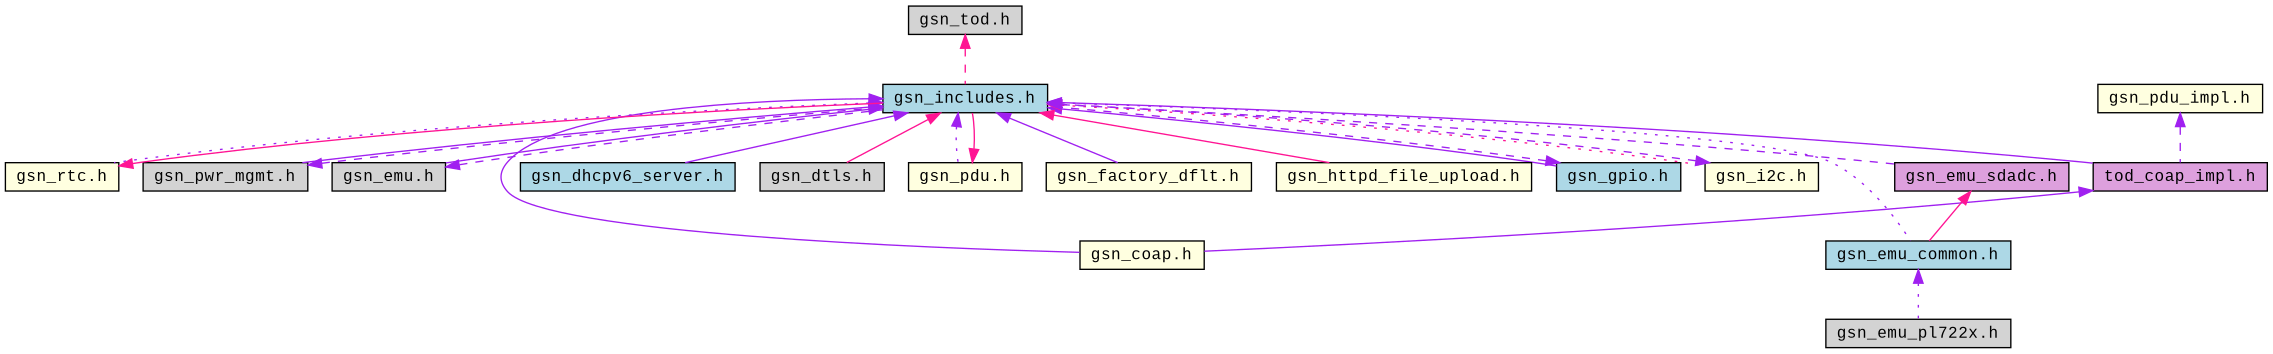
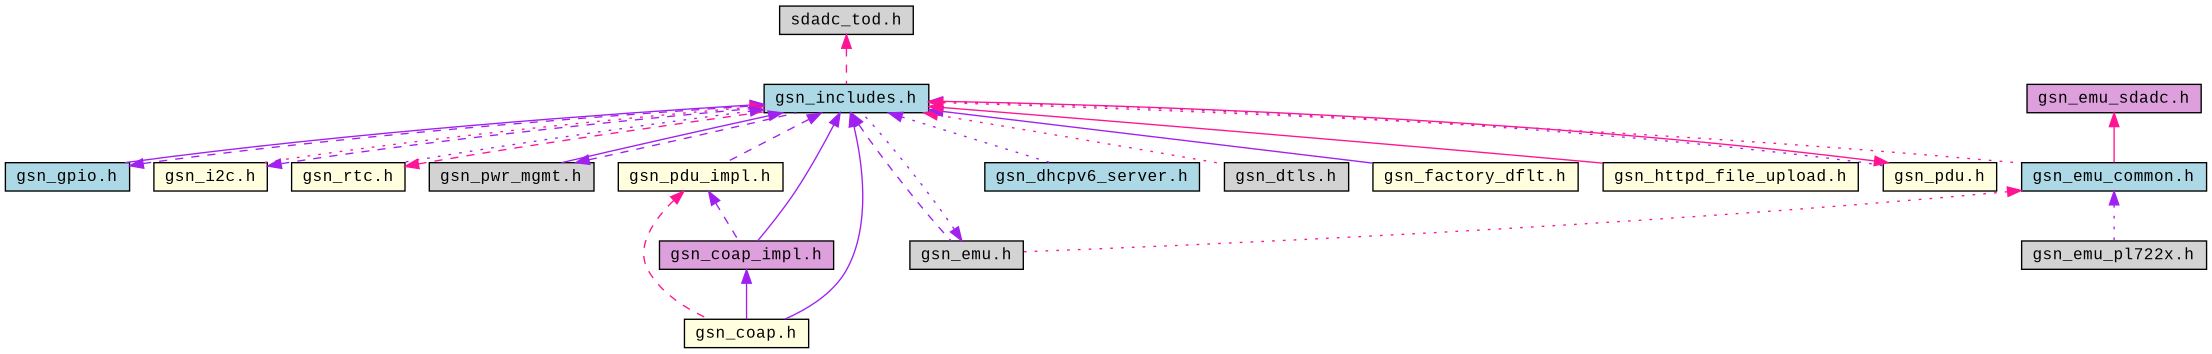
  digraph {
    fontname="Liberation Mono"
    node [color=black fillcolor=lightyellow fontname="Liberation Mono" fontsize=12 shape=record style=filled]
    edge [color=purple dir=back fontname="Liberation Mono" fontsize=12 labelfontname=FreeSans labelfontsize=12 style=solid]
-   n1 [fillcolor=lightgrey fontcolor=black height=0.2 label="gsn_tod.h" width=0.4]
+   n1 [fillcolor=lightgrey fontcolor=black height=0.2 label="sdadc_tod.h" width=0.4]
    n2 [fillcolor=lightblue height=0.2 label="gsn_includes.h" width=0.4]
    n3 [height=0.2 label="gsn_pdu.h" width=0.4]
    n4 [fillcolor=lightblue height=0.2 label="gsn_gpio.h" width=0.4]
    n5 [height=0.2 label="gsn_i2c.h" width=0.4]
    n6 [height=0.2 label="gsn_rtc.h" width=0.4]
    n7 [fillcolor=lightgrey height=0.2 label="gsn_pwr_mgmt.h" width=0.4]
    n8 [fillcolor=lightgrey height=0.2 label="gsn_emu.h" width=0.4]
    n9 [height=0.2 label="gsn_pdu_impl.h" width=0.4]
    n10 [height=0.2 label="gsn_coap.h" width=0.4]
-   n11 [fillcolor=plum height=0.2 label="tod_coap_impl.h" width=0.4]
+   n11 [fillcolor=plum height=0.2 label="gsn_coap_impl.h" width=0.4]
    n12 [fillcolor=lightblue height=0.2 label="gsn_dhcpv6_server.h" width=0.4]
    n13 [fillcolor=lightgrey height=0.2 label="gsn_dtls.h" width=0.4]
    n14 [fillcolor=lightblue height=0.2 label="gsn_emu_common.h" width=0.4]
    n15 [height=0.2 label="gsn_factory_dflt.h" width=0.4]
    n16 [height=0.2 label="gsn_httpd_file_upload.h" width=0.4]
    n17 [fillcolor=lightgrey height=0.2 label="gsn_emu_pl722x.h" width=0.4]
    n18 [fillcolor=plum height=0.2 label="gsn_emu_sdadc.h" width=0.4]
    n1 -> n2 [color=deeppink style=dashed]
    n2 -> n3 [style=dotted]
    n2 -> n4
    n2 -> n5 [color=deeppink style=dotted]
    n2 -> n6 [style=dotted]
    n2 -> n7
-   n2 -> n8
-   n2 -> n18 [style=dashed]
+   n2 -> n8 [style=dashed]
+   n2 -> n9 [style=dashed]
    n2 -> n10
    n2 -> n11
-   n2 -> n12
-   n2 -> n13 [color=deeppink]
-   n2 -> n14 [style=dotted]
+   n2 -> n12 [style=dotted]
+   n2 -> n13 [color=deeppink style=dotted]
+   n2 -> n14 [color=deeppink style=dotted]
    n2 -> n15
    n2 -> n16 [color=deeppink]
    n3 -> n2 [color=deeppink]
    n4 -> n2 [style=dashed]
    n5 -> n2 [style=dashed]
-   n6 -> n2 [color=deeppink]
+   n6 -> n2 [color=deeppink style=dashed]
    n7 -> n2 [style=dashed]
-   n8 -> n2 [style=dashed]
+   n8 -> n2 [style=dotted]
+   n9 -> n10 [color=deeppink style=dashed]
    n9 -> n11 [style=dashed]
    n11 -> n10
+   n14 -> n8 [color=deeppink style=dotted]
    n14 -> n17 [style=dotted]
    n18 -> n14 [color=deeppink]
  }
